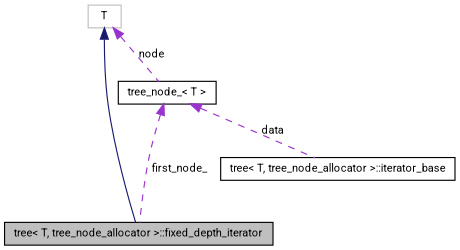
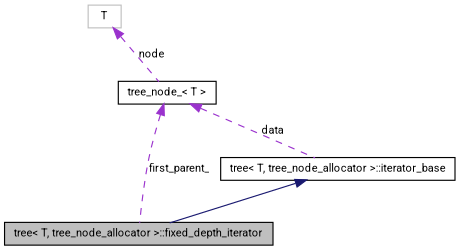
  digraph {
    fontname=Roboto
    node [color=black fontname=Roboto fontsize=10 shape=record]
    edge [color=darkorchid3 dir=back fontname=Roboto fontsize=10 labelfontname=FreeSans labelfontsize=10 style=dashed]
    n1 [fillcolor=grey75 fontcolor=black height=0.2 label="tree\< T, tree_node_allocator \>::fixed_depth_iterator" style=filled width=0.4]
    n2 [height=0.2 label="tree\< T, tree_node_allocator \>::iterator_base" width=0.4]
    n3 [height=0.2 label="tree_node_\< T \>" width=0.4]
    n4 [color=grey75 height=0.2 label=T width=0.4]
-   n4 -> n1 [color=midnightblue style=solid]
-   n3 -> n1 [label=first_node_]
+   n2 -> n1 [color=midnightblue style=solid]
+   n3 -> n1 [label=first_parent_]
    n3 -> n2 [label=data]
    n4 -> n3 [label="node"]
  }
